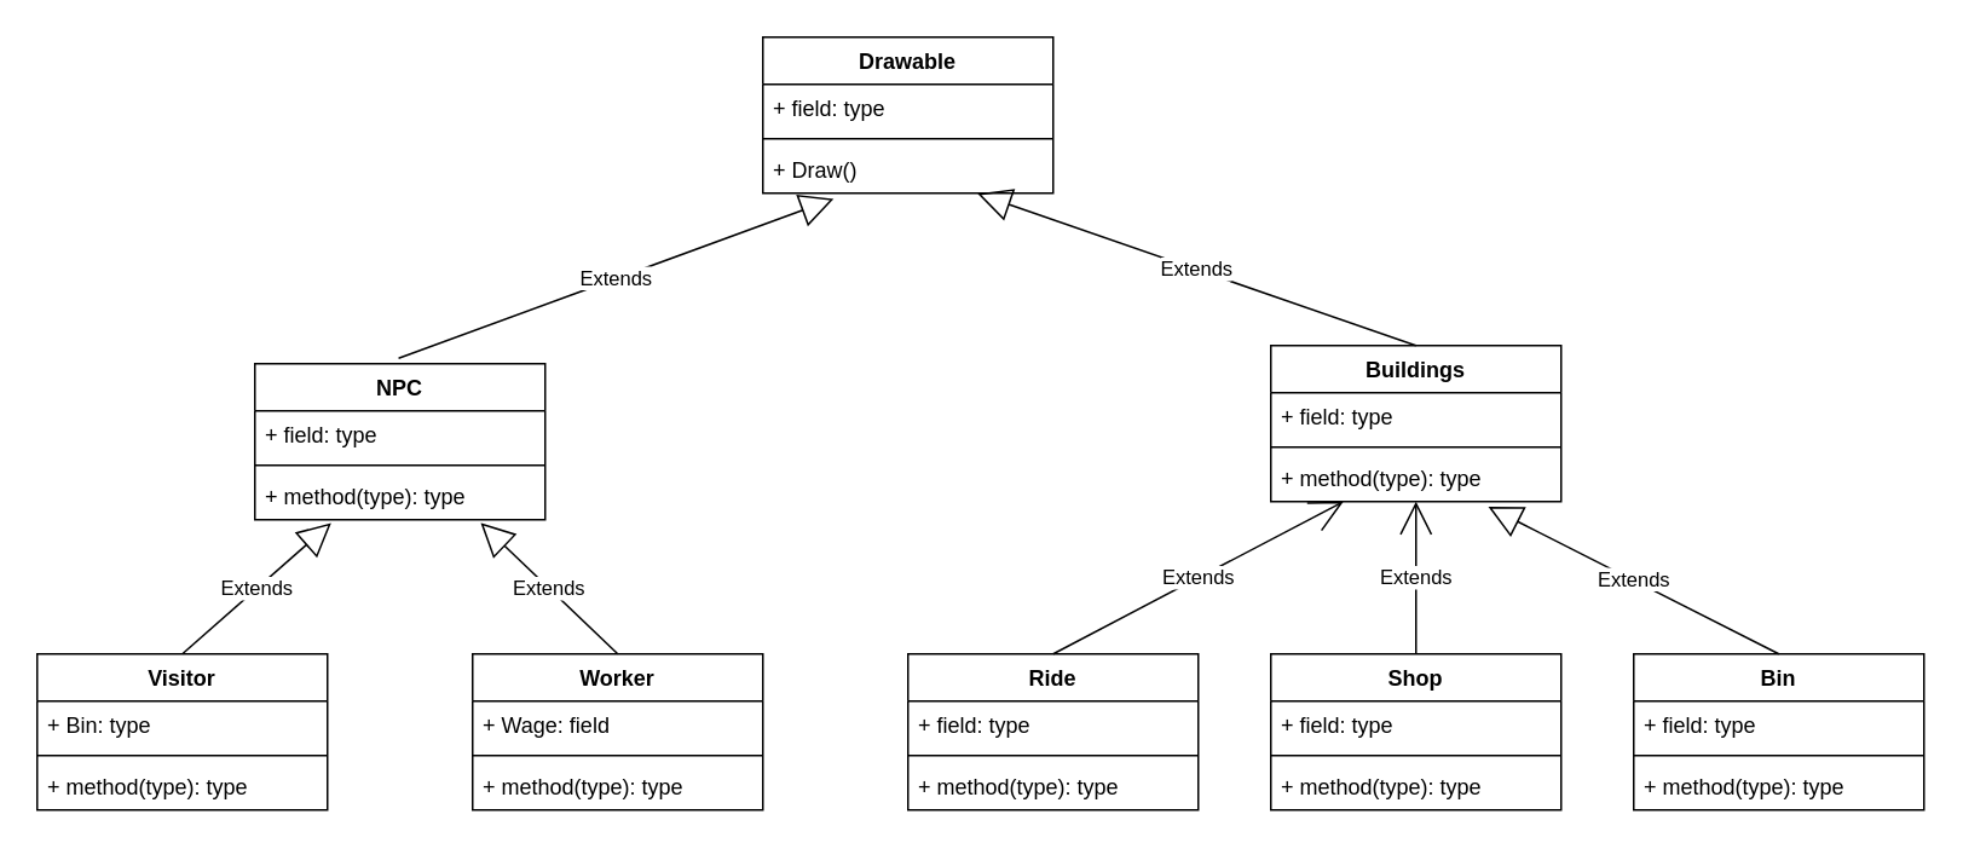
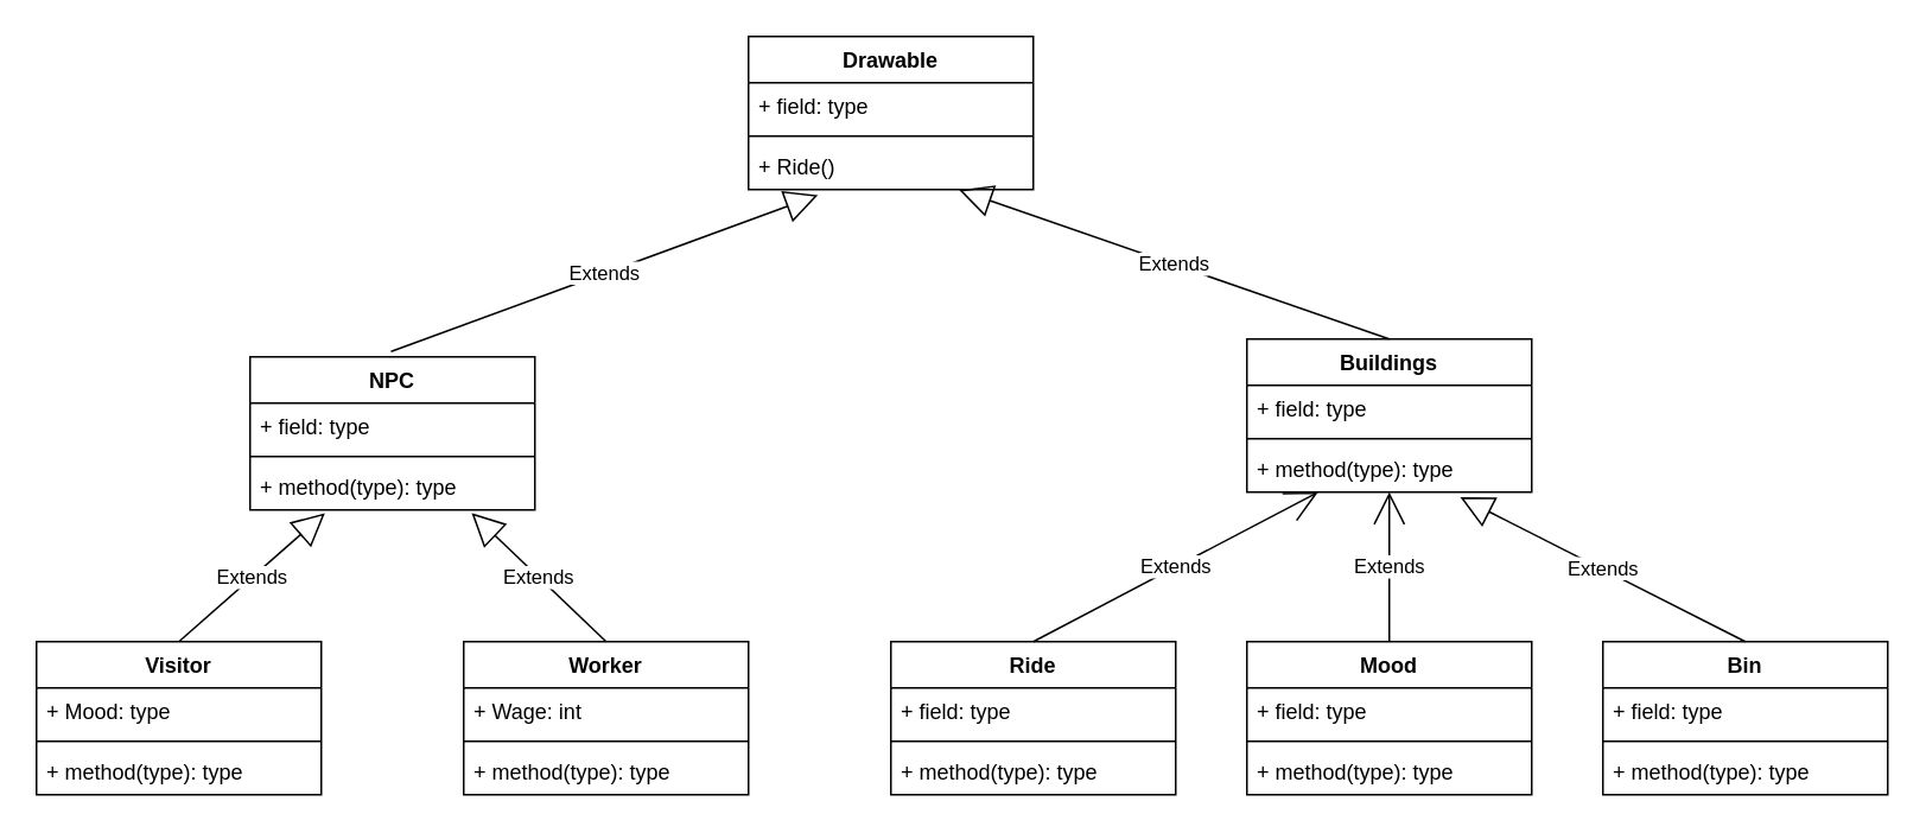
  <mxCell id="0" />
  <mxCell id="1" parent="0" />
  <mxCell id="2" value="NPC&#10;" style="swimlane;fontStyle=1;align=center;verticalAlign=top;childLayout=stackLayout;horizontal=1;startSize=26;horizontalStack=0;resizeParent=1;resizeParentMax=0;resizeLast=0;collapsible=1;marginBottom=0;" vertex="1" parent="1"><mxGeometry x="140" y="200" width="160" height="86" as="geometry" /></mxCell>
  <mxCell id="3" value="+ field: type" style="text;strokeColor=none;fillColor=none;align=left;verticalAlign=top;spacingLeft=4;spacingRight=4;overflow=hidden;rotatable=0;points=[[0,0.5],[1,0.5]];portConstraint=eastwest;" vertex="1" parent="2"><mxGeometry y="26" width="160" height="26" as="geometry" /></mxCell>
  <mxCell id="4" value="" style="line;strokeWidth=1;fillColor=none;align=left;verticalAlign=middle;spacingTop=-1;spacingLeft=3;spacingRight=3;rotatable=0;labelPosition=right;points=[];portConstraint=eastwest;" vertex="1" parent="2"><mxGeometry y="52" width="160" height="8" as="geometry" /></mxCell>
  <mxCell id="5" value="+ method(type): type" style="text;strokeColor=none;fillColor=none;align=left;verticalAlign=top;spacingLeft=4;spacingRight=4;overflow=hidden;rotatable=0;points=[[0,0.5],[1,0.5]];portConstraint=eastwest;" vertex="1" parent="2"><mxGeometry y="60" width="160" height="26" as="geometry" /></mxCell>
  <mxCell id="6" value="Worker" style="swimlane;fontStyle=1;align=center;verticalAlign=top;childLayout=stackLayout;horizontal=1;startSize=26;horizontalStack=0;resizeParent=1;resizeParentMax=0;resizeLast=0;collapsible=1;marginBottom=0;" vertex="1" parent="1"><mxGeometry x="260" y="360" width="160" height="86" as="geometry" /></mxCell>
- <mxCell id="7" value="+ Wage: field" style="text;strokeColor=none;fillColor=none;align=left;verticalAlign=top;spacingLeft=4;spacingRight=4;overflow=hidden;rotatable=0;points=[[0,0.5],[1,0.5]];portConstraint=eastwest;" vertex="1" parent="6"><mxGeometry y="26" width="160" height="26" as="geometry" /></mxCell>
+ <mxCell id="7" value="+ Wage: int" style="text;strokeColor=none;fillColor=none;align=left;verticalAlign=top;spacingLeft=4;spacingRight=4;overflow=hidden;rotatable=0;points=[[0,0.5],[1,0.5]];portConstraint=eastwest;" vertex="1" parent="6"><mxGeometry y="26" width="160" height="26" as="geometry" /></mxCell>
  <mxCell id="8" value="" style="line;strokeWidth=1;fillColor=none;align=left;verticalAlign=middle;spacingTop=-1;spacingLeft=3;spacingRight=3;rotatable=0;labelPosition=right;points=[];portConstraint=eastwest;" vertex="1" parent="6"><mxGeometry y="52" width="160" height="8" as="geometry" /></mxCell>
  <mxCell id="9" value="+ method(type): type" style="text;strokeColor=none;fillColor=none;align=left;verticalAlign=top;spacingLeft=4;spacingRight=4;overflow=hidden;rotatable=0;points=[[0,0.5],[1,0.5]];portConstraint=eastwest;" vertex="1" parent="6"><mxGeometry y="60" width="160" height="26" as="geometry" /></mxCell>
  <mxCell id="10" value="Visitor" style="swimlane;fontStyle=1;align=center;verticalAlign=top;childLayout=stackLayout;horizontal=1;startSize=26;horizontalStack=0;resizeParent=1;resizeParentMax=0;resizeLast=0;collapsible=1;marginBottom=0;" vertex="1" parent="1"><mxGeometry x="20" y="360" width="160" height="86" as="geometry" /></mxCell>
- <mxCell id="11" value="+ Bin: type" style="text;strokeColor=none;fillColor=none;align=left;verticalAlign=top;spacingLeft=4;spacingRight=4;overflow=hidden;rotatable=0;points=[[0,0.5],[1,0.5]];portConstraint=eastwest;" vertex="1" parent="10"><mxGeometry y="26" width="160" height="26" as="geometry" /></mxCell>
+ <mxCell id="11" value="+ Mood: type" style="text;strokeColor=none;fillColor=none;align=left;verticalAlign=top;spacingLeft=4;spacingRight=4;overflow=hidden;rotatable=0;points=[[0,0.5],[1,0.5]];portConstraint=eastwest;" vertex="1" parent="10"><mxGeometry y="26" width="160" height="26" as="geometry" /></mxCell>
  <mxCell id="12" value="" style="line;strokeWidth=1;fillColor=none;align=left;verticalAlign=middle;spacingTop=-1;spacingLeft=3;spacingRight=3;rotatable=0;labelPosition=right;points=[];portConstraint=eastwest;" vertex="1" parent="10"><mxGeometry y="52" width="160" height="8" as="geometry" /></mxCell>
  <mxCell id="13" value="+ method(type): type" style="text;strokeColor=none;fillColor=none;align=left;verticalAlign=top;spacingLeft=4;spacingRight=4;overflow=hidden;rotatable=0;points=[[0,0.5],[1,0.5]];portConstraint=eastwest;" vertex="1" parent="10"><mxGeometry y="60" width="160" height="26" as="geometry" /></mxCell>
  <mxCell id="14" value="Extends" style="endArrow=block;endSize=16;endFill=0;html=1;exitX=0.5;exitY=0;exitDx=0;exitDy=0;entryX=0.263;entryY=1.068;entryDx=0;entryDy=0;entryPerimeter=0;" edge="1" parent="1" source="10" target="5"><mxGeometry width="160" relative="1" as="geometry"><mxPoint x="280" y="370" as="sourcePoint" /><mxPoint x="440" y="370" as="targetPoint" /></mxGeometry></mxCell>
  <mxCell id="15" value="Extends" style="endArrow=block;endSize=16;endFill=0;html=1;entryX=0.778;entryY=1.068;entryDx=0;entryDy=0;entryPerimeter=0;exitX=0.5;exitY=0;exitDx=0;exitDy=0;" edge="1" parent="1" source="6" target="5"><mxGeometry width="160" relative="1" as="geometry"><mxPoint x="340" y="350" as="sourcePoint" /><mxPoint x="280" y="310" as="targetPoint" /></mxGeometry></mxCell>
  <mxCell id="16" value="Drawable" style="swimlane;fontStyle=1;align=center;verticalAlign=top;childLayout=stackLayout;horizontal=1;startSize=26;horizontalStack=0;resizeParent=1;resizeParentMax=0;resizeLast=0;collapsible=1;marginBottom=0;" vertex="1" parent="1"><mxGeometry x="420" y="20" width="160" height="86" as="geometry" /></mxCell>
  <mxCell id="17" value="+ field: type" style="text;strokeColor=none;fillColor=none;align=left;verticalAlign=top;spacingLeft=4;spacingRight=4;overflow=hidden;rotatable=0;points=[[0,0.5],[1,0.5]];portConstraint=eastwest;" vertex="1" parent="16"><mxGeometry y="26" width="160" height="26" as="geometry" /></mxCell>
  <mxCell id="18" value="" style="line;strokeWidth=1;fillColor=none;align=left;verticalAlign=middle;spacingTop=-1;spacingLeft=3;spacingRight=3;rotatable=0;labelPosition=right;points=[];portConstraint=eastwest;" vertex="1" parent="16"><mxGeometry y="52" width="160" height="8" as="geometry" /></mxCell>
- <mxCell id="19" value="+ Draw()" style="text;strokeColor=none;fillColor=none;align=left;verticalAlign=top;spacingLeft=4;spacingRight=4;overflow=hidden;rotatable=0;points=[[0,0.5],[1,0.5]];portConstraint=eastwest;" vertex="1" parent="16"><mxGeometry y="60" width="160" height="26" as="geometry" /></mxCell>
+ <mxCell id="19" value="+ Ride()" style="text;strokeColor=none;fillColor=none;align=left;verticalAlign=top;spacingLeft=4;spacingRight=4;overflow=hidden;rotatable=0;points=[[0,0.5],[1,0.5]];portConstraint=eastwest;" vertex="1" parent="16"><mxGeometry y="60" width="160" height="26" as="geometry" /></mxCell>
  <mxCell id="20" value="Extends" style="endArrow=block;endSize=16;endFill=0;html=1;entryX=0.244;entryY=1.121;entryDx=0;entryDy=0;exitX=0.495;exitY=-0.035;exitDx=0;exitDy=0;exitPerimeter=0;entryPerimeter=0;" edge="1" parent="1" source="2" target="19"><mxGeometry width="160" relative="1" as="geometry"><mxPoint x="340" y="152.23" as="sourcePoint" /><mxPoint x="264.48" y="79.998" as="targetPoint" /></mxGeometry></mxCell>
  <mxCell id="21" value="Buildings" style="swimlane;fontStyle=1;align=center;verticalAlign=top;childLayout=stackLayout;horizontal=1;startSize=26;horizontalStack=0;resizeParent=1;resizeParentMax=0;resizeLast=0;collapsible=1;marginBottom=0;" vertex="1" parent="1"><mxGeometry x="700" y="190" width="160" height="86" as="geometry" /></mxCell>
  <mxCell id="22" value="+ field: type" style="text;strokeColor=none;fillColor=none;align=left;verticalAlign=top;spacingLeft=4;spacingRight=4;overflow=hidden;rotatable=0;points=[[0,0.5],[1,0.5]];portConstraint=eastwest;" vertex="1" parent="21"><mxGeometry y="26" width="160" height="26" as="geometry" /></mxCell>
  <mxCell id="23" value="" style="line;strokeWidth=1;fillColor=none;align=left;verticalAlign=middle;spacingTop=-1;spacingLeft=3;spacingRight=3;rotatable=0;labelPosition=right;points=[];portConstraint=eastwest;" vertex="1" parent="21"><mxGeometry y="52" width="160" height="8" as="geometry" /></mxCell>
  <mxCell id="24" value="+ method(type): type" style="text;strokeColor=none;fillColor=none;align=left;verticalAlign=top;spacingLeft=4;spacingRight=4;overflow=hidden;rotatable=0;points=[[0,0.5],[1,0.5]];portConstraint=eastwest;" vertex="1" parent="21"><mxGeometry y="60" width="160" height="26" as="geometry" /></mxCell>
  <mxCell id="25" value="Ride" style="swimlane;fontStyle=1;align=center;verticalAlign=top;childLayout=stackLayout;horizontal=1;startSize=26;horizontalStack=0;resizeParent=1;resizeParentMax=0;resizeLast=0;collapsible=1;marginBottom=0;" vertex="1" parent="1"><mxGeometry x="500" y="360" width="160" height="86" as="geometry" /></mxCell>
  <mxCell id="26" value="+ field: type" style="text;strokeColor=none;fillColor=none;align=left;verticalAlign=top;spacingLeft=4;spacingRight=4;overflow=hidden;rotatable=0;points=[[0,0.5],[1,0.5]];portConstraint=eastwest;" vertex="1" parent="25"><mxGeometry y="26" width="160" height="26" as="geometry" /></mxCell>
  <mxCell id="27" value="" style="line;strokeWidth=1;fillColor=none;align=left;verticalAlign=middle;spacingTop=-1;spacingLeft=3;spacingRight=3;rotatable=0;labelPosition=right;points=[];portConstraint=eastwest;" vertex="1" parent="25"><mxGeometry y="52" width="160" height="8" as="geometry" /></mxCell>
  <mxCell id="28" value="+ method(type): type" style="text;strokeColor=none;fillColor=none;align=left;verticalAlign=top;spacingLeft=4;spacingRight=4;overflow=hidden;rotatable=0;points=[[0,0.5],[1,0.5]];portConstraint=eastwest;" vertex="1" parent="25"><mxGeometry y="60" width="160" height="26" as="geometry" /></mxCell>
- <mxCell id="29" value="Shop" style="swimlane;fontStyle=1;align=center;verticalAlign=top;childLayout=stackLayout;horizontal=1;startSize=26;horizontalStack=0;resizeParent=1;resizeParentMax=0;resizeLast=0;collapsible=1;marginBottom=0;" vertex="1" parent="1"><mxGeometry x="700" y="360" width="160" height="86" as="geometry" /></mxCell>
+ <mxCell id="29" value="Mood" style="swimlane;fontStyle=1;align=center;verticalAlign=top;childLayout=stackLayout;horizontal=1;startSize=26;horizontalStack=0;resizeParent=1;resizeParentMax=0;resizeLast=0;collapsible=1;marginBottom=0;" vertex="1" parent="1"><mxGeometry x="700" y="360" width="160" height="86" as="geometry" /></mxCell>
  <mxCell id="30" value="+ field: type" style="text;strokeColor=none;fillColor=none;align=left;verticalAlign=top;spacingLeft=4;spacingRight=4;overflow=hidden;rotatable=0;points=[[0,0.5],[1,0.5]];portConstraint=eastwest;" vertex="1" parent="29"><mxGeometry y="26" width="160" height="26" as="geometry" /></mxCell>
  <mxCell id="31" value="" style="line;strokeWidth=1;fillColor=none;align=left;verticalAlign=middle;spacingTop=-1;spacingLeft=3;spacingRight=3;rotatable=0;labelPosition=right;points=[];portConstraint=eastwest;" vertex="1" parent="29"><mxGeometry y="52" width="160" height="8" as="geometry" /></mxCell>
  <mxCell id="32" value="+ method(type): type" style="text;strokeColor=none;fillColor=none;align=left;verticalAlign=top;spacingLeft=4;spacingRight=4;overflow=hidden;rotatable=0;points=[[0,0.5],[1,0.5]];portConstraint=eastwest;" vertex="1" parent="29"><mxGeometry y="60" width="160" height="26" as="geometry" /></mxCell>
  <mxCell id="33" value="Bin" style="swimlane;fontStyle=1;align=center;verticalAlign=top;childLayout=stackLayout;horizontal=1;startSize=26;horizontalStack=0;resizeParent=1;resizeParentMax=0;resizeLast=0;collapsible=1;marginBottom=0;" vertex="1" parent="1"><mxGeometry x="900" y="360" width="160" height="86" as="geometry" /></mxCell>
  <mxCell id="34" value="+ field: type" style="text;strokeColor=none;fillColor=none;align=left;verticalAlign=top;spacingLeft=4;spacingRight=4;overflow=hidden;rotatable=0;points=[[0,0.5],[1,0.5]];portConstraint=eastwest;" vertex="1" parent="33"><mxGeometry y="26" width="160" height="26" as="geometry" /></mxCell>
  <mxCell id="35" value="" style="line;strokeWidth=1;fillColor=none;align=left;verticalAlign=middle;spacingTop=-1;spacingLeft=3;spacingRight=3;rotatable=0;labelPosition=right;points=[];portConstraint=eastwest;" vertex="1" parent="33"><mxGeometry y="52" width="160" height="8" as="geometry" /></mxCell>
  <mxCell id="36" value="+ method(type): type" style="text;strokeColor=none;fillColor=none;align=left;verticalAlign=top;spacingLeft=4;spacingRight=4;overflow=hidden;rotatable=0;points=[[0,0.5],[1,0.5]];portConstraint=eastwest;" vertex="1" parent="33"><mxGeometry y="60" width="160" height="26" as="geometry" /></mxCell>
  <mxCell id="37" value="Extends" style="endArrow=open;endSize=16;endFill=0;html=1;entryX=0.25;entryY=1;entryDx=0;entryDy=0;exitX=0.5;exitY=0;exitDx=0;exitDy=0;" edge="1" parent="1" source="25" target="21"><mxGeometry width="160" relative="1" as="geometry"><mxPoint x="617.76" y="312.23" as="sourcePoint" /><mxPoint x="542.24" y="239.998" as="targetPoint" /></mxGeometry></mxCell>
  <mxCell id="38" value="Extends" style="endArrow=open;endSize=16;endFill=0;html=1;entryX=0.5;entryY=1;entryDx=0;entryDy=0;exitX=0.5;exitY=0;exitDx=0;exitDy=0;" edge="1" parent="1" source="29" target="21"><mxGeometry width="160" relative="1" as="geometry"><mxPoint x="835.52" y="360" as="sourcePoint" /><mxPoint x="760" y="287.768" as="targetPoint" /></mxGeometry></mxCell>
  <mxCell id="39" value="Extends" style="endArrow=block;endSize=16;endFill=0;html=1;entryX=0.749;entryY=1.108;entryDx=0;entryDy=0;entryPerimeter=0;exitX=0.5;exitY=0;exitDx=0;exitDy=0;" edge="1" parent="1" source="33" target="24"><mxGeometry width="160" relative="1" as="geometry"><mxPoint x="935.52" y="348.23" as="sourcePoint" /><mxPoint x="860" y="275.998" as="targetPoint" /></mxGeometry></mxCell>
  <mxCell id="40" value="Extends" style="endArrow=block;endSize=16;endFill=0;html=1;entryX=0.74;entryY=1.011;entryDx=0;entryDy=0;exitX=0.5;exitY=0;exitDx=0;exitDy=0;entryPerimeter=0;" edge="1" parent="1" source="21" target="19"><mxGeometry width="160" relative="1" as="geometry"><mxPoint x="340" y="258.5" as="sourcePoint" /><mxPoint x="620.8" y="207.51" as="targetPoint" /></mxGeometry></mxCell>
